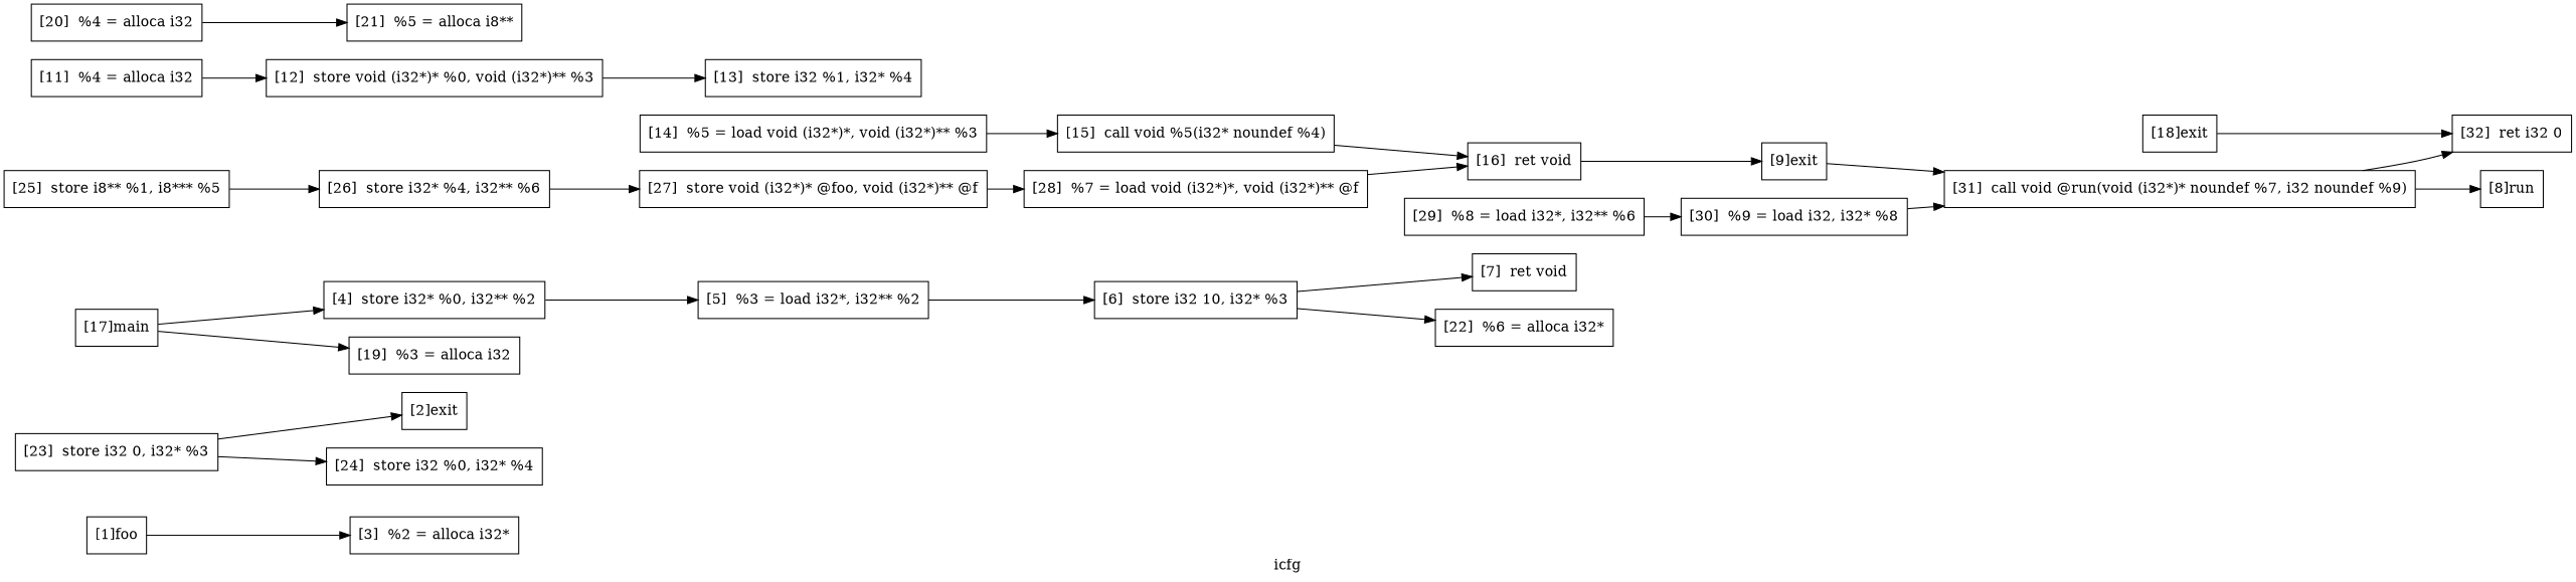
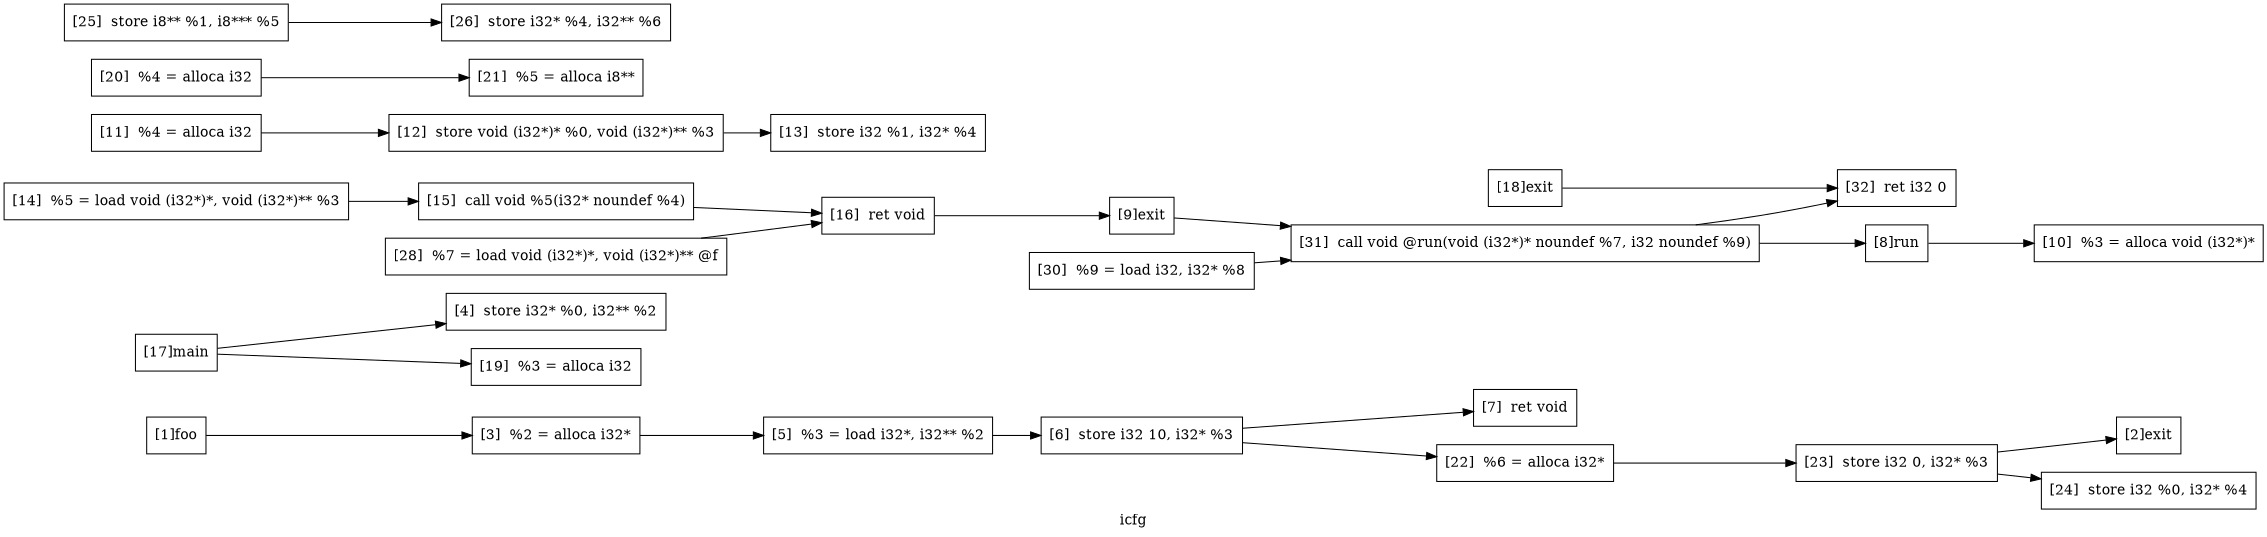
  digraph {
    label=icfg
    rankdir=LR
    node [color=black shape=rectangle]
    edge [color=black]
    n1 [label="[1]foo"]
    n2 [label="[3]  %2 = alloca i32*"]
    n3 [label="[2]exit"]
    n4 [label="[4]  store i32* %0, i32** %2"]
    n5 [label="[5]  %3 = load i32*, i32** %2"]
    n6 [label="[6]  store i32 10, i32* %3"]
    n7 [label="[7]  ret void"]
    n8 [label="[22]  %6 = alloca i32*"]
    n9 [label="[8]run"]
+   n10 [label="[10]  %3 = alloca void (i32*)*"]
    n11 [label="[9]exit"]
    n12 [label="[31]  call void @run(void (i32*)* noundef %7, i32 noundef %9)"]
    n13 [label="[32]  ret i32 0"]
    n14 [label="[11]  %4 = alloca i32"]
    n15 [label="[12]  store void (i32*)* %0, void (i32*)** %3"]
    n16 [label="[13]  store i32 %1, i32* %4"]
    n17 [label="[14]  %5 = load void (i32*)*, void (i32*)** %3"]
    n18 [label="[15]  call void %5(i32* noundef %4)"]
    n19 [label="[16]  ret void"]
    n20 [label="[17]main"]
    n21 [label="[19]  %3 = alloca i32"]
    n22 [label="[18]exit"]
    n23 [label="[20]  %4 = alloca i32"]
    n24 [label="[21]  %5 = alloca i8**"]
    n25 [label="[23]  store i32 0, i32* %3"]
    n26 [label="[24]  store i32 %0, i32* %4"]
    n27 [label="[25]  store i8** %1, i8*** %5"]
    n28 [label="[26]  store i32* %4, i32** %6"]
-   n29 [label="[27]  store void (i32*)* @foo, void (i32*)** @f"]
    n30 [label="[28]  %7 = load void (i32*)*, void (i32*)** @f"]
-   n31 [label="[29]  %8 = load i32*, i32** %6"]
    n32 [label="[30]  %9 = load i32, i32* %8"]
    n1 -> n2
-   n4 -> n5
+   n2 -> n5
    n5 -> n6
    n6 -> n7
    n6 -> n8
+   n8 -> n25
+   n9 -> n10
    n11 -> n12
    n12 -> n9
    n12 -> n13
    n14 -> n15
    n15 -> n16
    n17 -> n18
    n18 -> n19
    n19 -> n11
    n20 -> n4
    n20 -> n21
    n22 -> n13
    n23 -> n24
    n25 -> n3
    n25 -> n26
    n27 -> n28
-   n28 -> n29
-   n29 -> n30
    n30 -> n19
-   n31 -> n32
    n32 -> n12
  }
